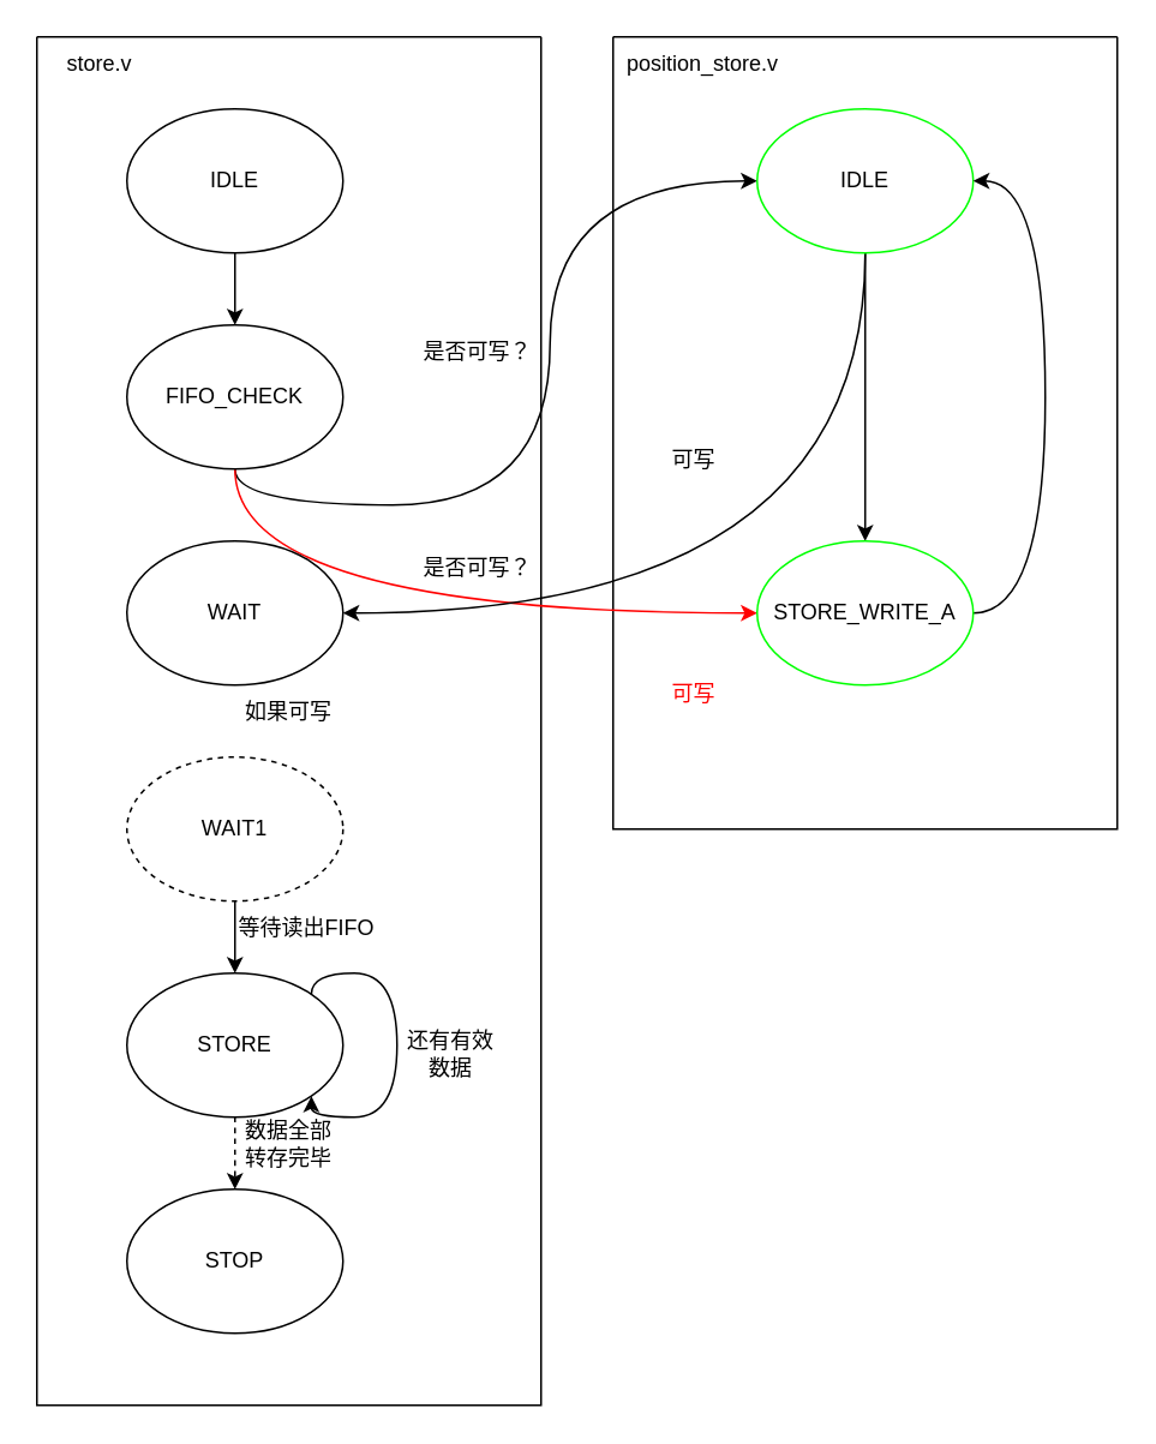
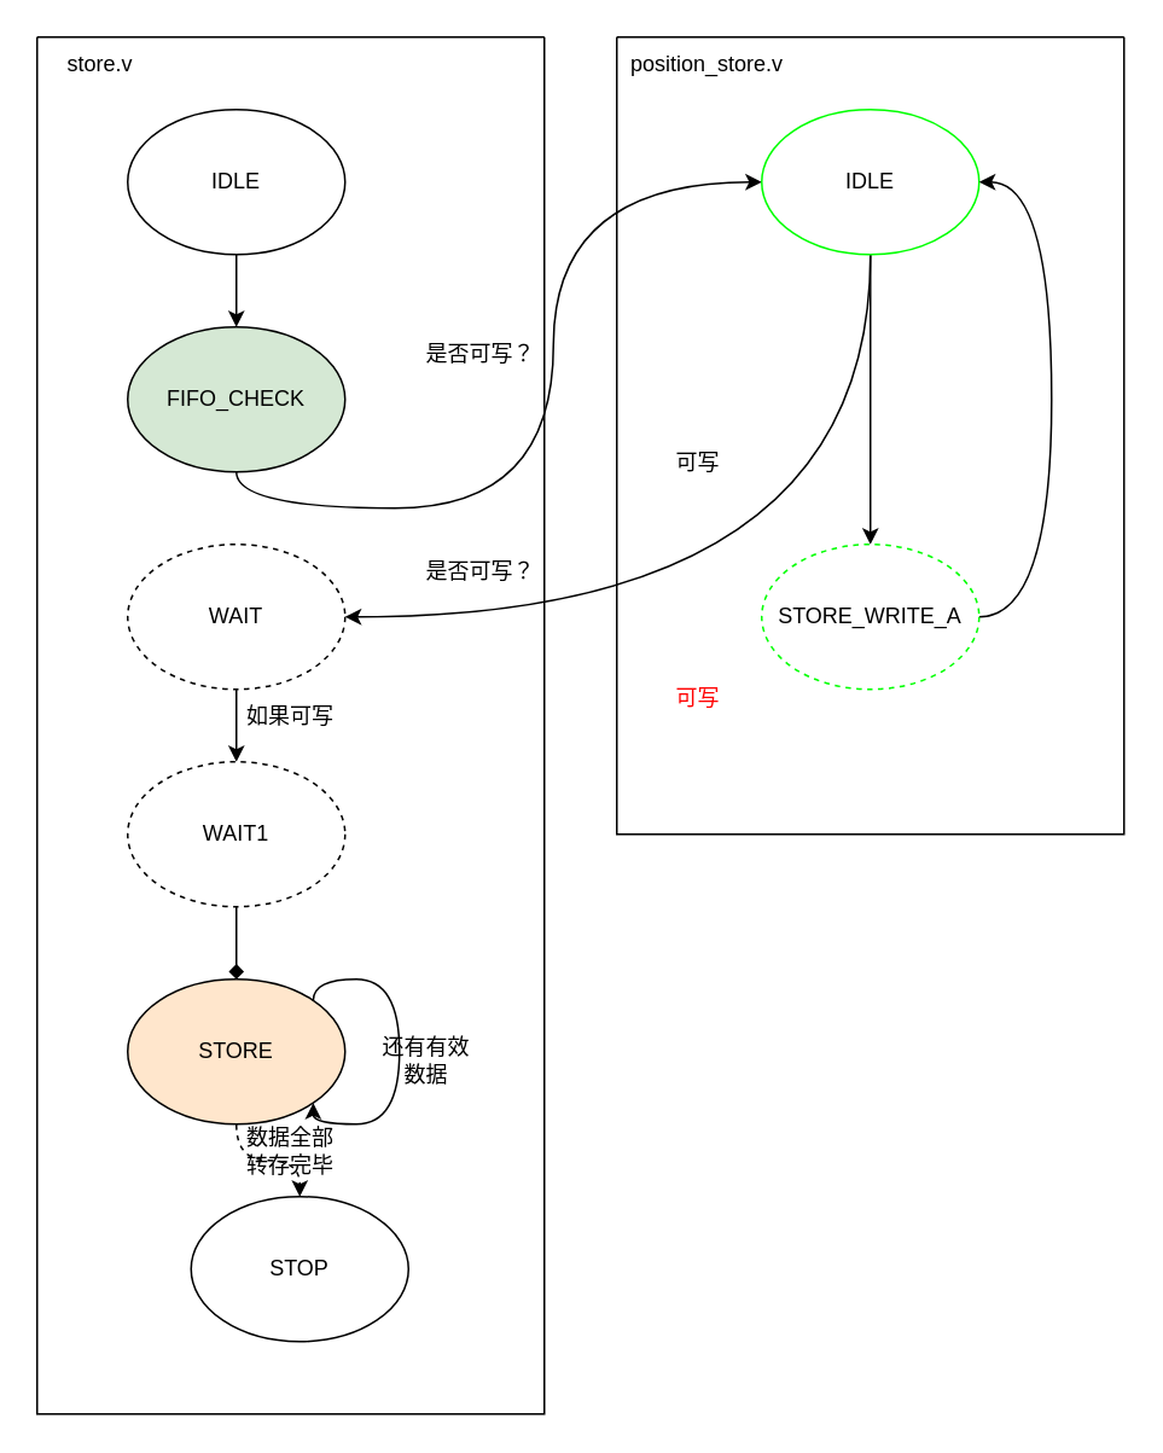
  <mxCell id="0" />
  <mxCell id="1" parent="0" />
  <mxCell id="2" value="" style="swimlane;startSize=0;" vertex="1" parent="1"><mxGeometry x="340" y="20" width="280" height="440" as="geometry" /></mxCell>
  <mxCell id="3" value="position_store.v" style="text;html=1;strokeColor=none;fillColor=none;align=center;verticalAlign=middle;whiteSpace=wrap;rounded=0;" vertex="1" parent="2"><mxGeometry width="100" height="30" as="geometry" /></mxCell>
  <mxCell id="4" value="" style="swimlane;startSize=0;" vertex="1" parent="1"><mxGeometry x="20" y="20" width="280" height="760" as="geometry" /></mxCell>
  <mxCell id="5" value="store.v" style="text;html=1;strokeColor=none;fillColor=none;align=center;verticalAlign=middle;whiteSpace=wrap;rounded=0;" vertex="1" parent="4"><mxGeometry width="70" height="30" as="geometry" /></mxCell>
  <mxCell id="6" style="edgeStyle=orthogonalEdgeStyle;rounded=0;orthogonalLoop=1;jettySize=auto;html=1;exitX=0.5;exitY=1;exitDx=0;exitDy=0;entryX=0.5;entryY=0;entryDx=0;entryDy=0;" edge="1" parent="1" source="7" target="10"><mxGeometry relative="1" as="geometry" /></mxCell>
  <mxCell id="7" value="IDLE" style="ellipse;whiteSpace=wrap;html=1;" vertex="1" parent="1"><mxGeometry x="70" y="60" width="120" height="80" as="geometry" /></mxCell>
  <mxCell id="8" style="edgeStyle=orthogonalEdgeStyle;rounded=0;orthogonalLoop=1;jettySize=auto;html=1;exitX=0.5;exitY=1;exitDx=0;exitDy=0;entryX=0;entryY=0.5;entryDx=0;entryDy=0;curved=1;" edge="1" parent="1" source="10" target="20"><mxGeometry relative="1" as="geometry" /></mxCell>
- <mxCell id="9" style="edgeStyle=orthogonalEdgeStyle;curved=1;rounded=0;orthogonalLoop=1;jettySize=auto;html=1;exitX=0.5;exitY=1;exitDx=0;exitDy=0;entryX=0;entryY=0.5;entryDx=0;entryDy=0;strokeColor=#FF0000;" edge="1" parent="1" source="10" target="22"><mxGeometry relative="1" as="geometry" /></mxCell>
- <mxCell id="10" value="FIFO_CHECK" style="ellipse;whiteSpace=wrap;html=1;" vertex="1" parent="1"><mxGeometry x="70" y="180" width="120" height="80" as="geometry" /></mxCell>
- <mxCell id="12" value="WAIT" style="ellipse;whiteSpace=wrap;html=1;" vertex="1" parent="1"><mxGeometry x="70" y="300" width="120" height="80" as="geometry" /></mxCell>
- <mxCell id="13" style="edgeStyle=orthogonalEdgeStyle;curved=1;rounded=0;orthogonalLoop=1;jettySize=auto;html=1;exitX=0.5;exitY=1;exitDx=0;exitDy=0;entryX=0.5;entryY=0;entryDx=0;entryDy=0;" edge="1" parent="1" source="14" target="16"><mxGeometry relative="1" as="geometry" /></mxCell>
+ <mxCell id="10" value="FIFO_CHECK" style="ellipse;whiteSpace=wrap;html=1;fillColor=#d5e8d4;" vertex="1" parent="1"><mxGeometry x="70" y="180" width="120" height="80" as="geometry" /></mxCell>
+ <mxCell id="11" style="edgeStyle=orthogonalEdgeStyle;curved=1;rounded=0;orthogonalLoop=1;jettySize=auto;html=1;exitX=0.5;exitY=1;exitDx=0;exitDy=0;" edge="1" parent="1" source="12" target="14"><mxGeometry relative="1" as="geometry" /></mxCell>
+ <mxCell id="12" value="WAIT" style="ellipse;whiteSpace=wrap;html=1;dashed=1;" vertex="1" parent="1"><mxGeometry x="70" y="300" width="120" height="80" as="geometry" /></mxCell>
+ <mxCell id="13" style="edgeStyle=orthogonalEdgeStyle;curved=1;rounded=0;orthogonalLoop=1;jettySize=auto;html=1;exitX=0.5;exitY=1;exitDx=0;exitDy=0;entryX=0.5;entryY=0;entryDx=0;entryDy=0;endArrow=diamond;" edge="1" parent="1" source="14" target="16"><mxGeometry relative="1" as="geometry" /></mxCell>
  <mxCell id="14" value="WAIT1" style="ellipse;whiteSpace=wrap;html=1;dashed=1;" vertex="1" parent="1"><mxGeometry x="70" y="420" width="120" height="80" as="geometry" /></mxCell>
  <mxCell id="15" style="edgeStyle=orthogonalEdgeStyle;curved=1;rounded=0;orthogonalLoop=1;jettySize=auto;html=1;exitX=0.5;exitY=1;exitDx=0;exitDy=0;entryX=0.5;entryY=0;entryDx=0;entryDy=0;dashed=1;" edge="1" parent="1" source="16" target="17"><mxGeometry relative="1" as="geometry" /></mxCell>
- <mxCell id="16" value="STORE" style="ellipse;whiteSpace=wrap;html=1;" vertex="1" parent="1"><mxGeometry x="70" y="540" width="120" height="80" as="geometry" /></mxCell>
- <mxCell id="17" value="STOP" style="ellipse;whiteSpace=wrap;html=1;" vertex="1" parent="1"><mxGeometry x="70" y="660" width="120" height="80" as="geometry" /></mxCell>
+ <mxCell id="16" value="STORE" style="ellipse;whiteSpace=wrap;html=1;fillColor=#ffe6cc;" vertex="1" parent="1"><mxGeometry x="70" y="540" width="120" height="80" as="geometry" /></mxCell>
+ <mxCell id="17" value="STOP" style="ellipse;whiteSpace=wrap;html=1;" vertex="1" parent="1"><mxGeometry x="105" y="660" width="120" height="80" as="geometry" /></mxCell>
  <mxCell id="18" style="edgeStyle=orthogonalEdgeStyle;rounded=0;orthogonalLoop=1;jettySize=auto;html=1;exitX=0.5;exitY=1;exitDx=0;exitDy=0;" edge="1" parent="1" source="20" target="22"><mxGeometry relative="1" as="geometry" /></mxCell>
  <mxCell id="19" style="edgeStyle=orthogonalEdgeStyle;rounded=0;orthogonalLoop=1;jettySize=auto;html=1;exitX=0.5;exitY=1;exitDx=0;exitDy=0;entryX=1;entryY=0.5;entryDx=0;entryDy=0;curved=1;" edge="1" parent="1" source="20" target="12"><mxGeometry relative="1" as="geometry" /></mxCell>
  <mxCell id="20" value="IDLE" style="ellipse;whiteSpace=wrap;html=1;strokeColor=#00FF00;" vertex="1" parent="1"><mxGeometry x="420" y="60" width="120" height="80" as="geometry" /></mxCell>
  <mxCell id="21" style="edgeStyle=orthogonalEdgeStyle;rounded=0;orthogonalLoop=1;jettySize=auto;html=1;exitX=1;exitY=0.5;exitDx=0;exitDy=0;entryX=1;entryY=0.5;entryDx=0;entryDy=0;curved=1;" edge="1" parent="1" source="22" target="20"><mxGeometry relative="1" as="geometry"><Array as="points"><mxPoint x="580" y="340" /><mxPoint x="580" y="100" /></Array></mxGeometry></mxCell>
- <mxCell id="22" value="STORE_WRITE_A" style="ellipse;whiteSpace=wrap;html=1;strokeColor=#00FF00;" vertex="1" parent="1"><mxGeometry x="420" y="300" width="120" height="80" as="geometry" /></mxCell>
+ <mxCell id="22" value="STORE_WRITE_A" style="ellipse;whiteSpace=wrap;html=1;strokeColor=#00FF00;dashed=1;" vertex="1" parent="1"><mxGeometry x="420" y="300" width="120" height="80" as="geometry" /></mxCell>
  <mxCell id="23" value="是否可写？" style="text;html=1;strokeColor=none;fillColor=none;align=center;verticalAlign=middle;whiteSpace=wrap;rounded=0;" vertex="1" parent="1"><mxGeometry x="230" y="180" width="70" height="30" as="geometry" /></mxCell>
  <mxCell id="24" value="可写" style="text;html=1;strokeColor=none;fillColor=none;align=center;verticalAlign=middle;whiteSpace=wrap;rounded=0;" vertex="1" parent="1"><mxGeometry x="350" y="240" width="70" height="30" as="geometry" /></mxCell>
  <mxCell id="25" value="是否可写？" style="text;html=1;strokeColor=none;fillColor=none;align=center;verticalAlign=middle;whiteSpace=wrap;rounded=0;" vertex="1" parent="1"><mxGeometry x="230" y="300" width="70" height="30" as="geometry" /></mxCell>
  <mxCell id="26" value="&lt;font color=&quot;#ff0000&quot;&gt;可写&lt;/font&gt;" style="text;html=1;strokeColor=none;fillColor=none;align=center;verticalAlign=middle;whiteSpace=wrap;rounded=0;" vertex="1" parent="1"><mxGeometry x="350" y="370" width="70" height="30" as="geometry" /></mxCell>
  <mxCell id="27" value="如果可写" style="text;html=1;strokeColor=none;fillColor=none;align=center;verticalAlign=middle;whiteSpace=wrap;rounded=0;" vertex="1" parent="1"><mxGeometry x="130" y="380" width="60" height="30" as="geometry" /></mxCell>
- <mxCell id="28" value="等待读出FIFO" style="text;html=1;strokeColor=none;fillColor=none;align=center;verticalAlign=middle;whiteSpace=wrap;rounded=0;" vertex="1" parent="1"><mxGeometry x="130" y="500" width="80" height="30" as="geometry" /></mxCell>
  <mxCell id="29" value="数据全部转存完毕" style="text;html=1;strokeColor=none;fillColor=none;align=center;verticalAlign=middle;whiteSpace=wrap;rounded=0;" vertex="1" parent="1"><mxGeometry x="130" y="620" width="60" height="30" as="geometry" /></mxCell>
  <mxCell id="30" style="edgeStyle=orthogonalEdgeStyle;curved=1;rounded=0;orthogonalLoop=1;jettySize=auto;html=1;exitX=1;exitY=0;exitDx=0;exitDy=0;entryX=1;entryY=1;entryDx=0;entryDy=0;" edge="1" parent="1" source="16" target="16"><mxGeometry relative="1" as="geometry"><Array as="points"><mxPoint x="172" y="540" /><mxPoint x="220" y="540" /><mxPoint x="220" y="620" /><mxPoint x="172" y="620" /></Array></mxGeometry></mxCell>
- <mxCell id="31" value="还有有效数据" style="text;html=1;strokeColor=none;fillColor=none;align=center;verticalAlign=middle;whiteSpace=wrap;rounded=0;" vertex="1" parent="1"><mxGeometry x="220" y="570" width="60" height="30" as="geometry" /></mxCell>
+ <mxCell id="31" value="还有有效数据" style="text;html=1;strokeColor=none;fillColor=none;align=center;verticalAlign=middle;whiteSpace=wrap;rounded=0;" vertex="1" parent="1"><mxGeometry x="205" y="570" width="60" height="30" as="geometry" /></mxCell>
